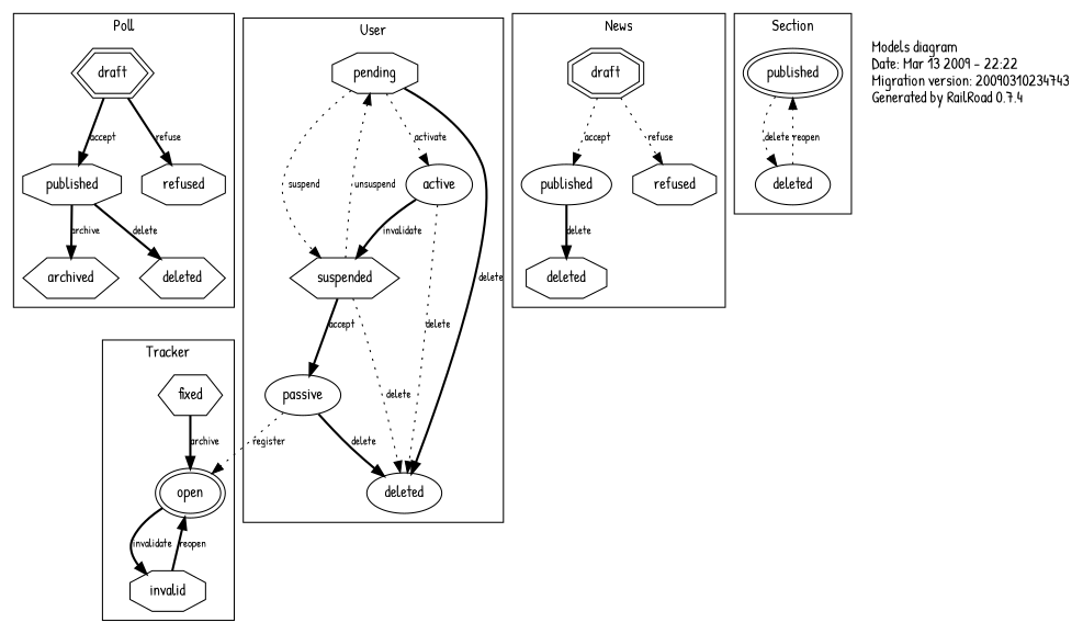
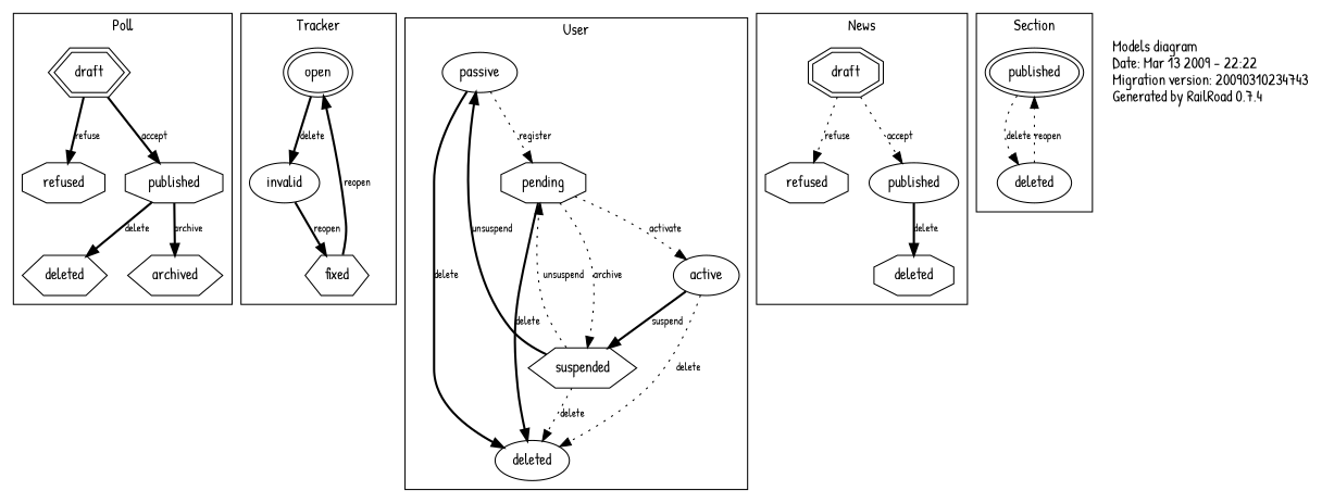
  digraph {
    fontname="Patrick Hand"
    splines=true
    node [fontname="Patrick Hand" shape=octagon]
    edge [fontname="Patrick Hand" fontsize=10 style=bold]
    n1 [label=draft peripheries=2 shape=hexagon]
    n2 [label=published]
    n3 [label=archived shape=hexagon]
    n4 [label=refused]
    n5 [label=deleted shape=hexagon]
    n6 [label=open peripheries=2 shape=ellipse]
    n7 [label=fixed shape=hexagon]
-   n8 [label=invalid]
+   n8 [label=invalid shape=ellipse]
    n9 [label=passive shape=ellipse]
    n10 [label=pending]
    n11 [label=active shape=ellipse]
    n12 [label=suspended shape=hexagon]
    n13 [label=deleted shape=ellipse]
    n14 [label=draft peripheries=2]
    n15 [label=published shape=ellipse]
    n16 [label=refused]
    n17 [label=deleted]
    n18 [label=published peripheries=2 shape=ellipse]
    n19 [label=deleted shape=ellipse]
    n20 [fontsize=14 label="Models diagram\lDate: Mar 13 2009 - 22:22\lMigration version: 20090310234743\lGenerated by RailRoad 0.7.4\l" shape=plaintext]
    subgraph cluster_1 {
      label=Poll
      n1
      n2
      n3
      n4
      n5
    }
    subgraph cluster_2 {
      label=Tracker
      n6
      n7
      n8
    }
    subgraph cluster_3 {
      label=User
      n9
      n10
      n11
      n12
      n13
    }
    subgraph cluster_4 {
      label=News
      n14
      n15
      n16
      n17
    }
    subgraph cluster_5 {
      label=Section
      n18
      n19
    }
    n1 -> n2 [label=accept]
    n1 -> n4 [label=refuse]
    n2 -> n3 [label=archive]
    n2 -> n5 [label=delete]
-   n6 -> n8 [label=invalidate]
-   n7 -> n6 [label=archive]
-   n8 -> n6 [label=reopen]
-   n9 -> n6 [label=register style=dotted]
+   n6 -> n8 [label=delete]
+   n7 -> n6 [label=reopen]
+   n8 -> n7 [label=reopen]
+   n9 -> n10 [label=register style=dotted]
    n9 -> n13 [label=delete]
    n10 -> n11 [label=activate style=dotted]
-   n10 -> n12 [label=suspend style=dotted]
+   n10 -> n12 [label=archive style=dotted]
    n10 -> n13 [label=delete]
-   n11 -> n12 [label=invalidate]
+   n11 -> n12 [label=suspend]
    n11 -> n13 [label=delete style=dotted]
-   n12 -> n9 [label=accept]
+   n12 -> n9 [label=unsuspend]
    n12 -> n10 [label=unsuspend style=dotted]
    n12 -> n13 [label=delete style=dotted]
    n14 -> n15 [label=accept style=dotted]
    n14 -> n16 [label=refuse style=dotted]
    n15 -> n17 [label=delete]
    n18 -> n19 [label=delete style=dotted]
    n19 -> n18 [label=reopen style=dotted]
  }
